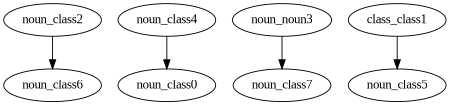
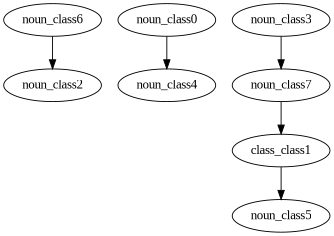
  digraph {
    fontname="Liberation Serif"
    odds=0
    node [fontname="Liberation Serif"]
    edge [fontname="Liberation Serif" twoway=1]
    noun_class2 [necessitates="[noun_class1]" uncorrelated_retention=0.3]
    noun_class6 [necessitates="[noun_class1, noun_class2, noun_class3, noun_class4, noun_class5]" uncorrelated_retention=0.023809]
    noun_class4 [necessitates="[noun_class1, noun_class2, noun_class3]" uncorrelated_retention=0.05]
    noun_class0
-   noun_class3 [necessitates="[noun_class1, noun_class2]" uncorrelated_retention=0.125 label=noun_noun3]
+   noun_class3 [necessitates="[noun_class1, noun_class2]" uncorrelated_retention=0.125]
    noun_class7 [necessitates="[noun_class1, noun_class2, noun_class3, noun_class4, noun_class5, noun_class6]" uncorrelated_retention=0.017857]
    n7 [label=class_class1]
    noun_class5 [necessitates="[noun_class1, noun_class2, noun_class3, noun_class4]" uncorrelated_retention=0.033333]
-   noun_class2 -> noun_class6
-   noun_class4 -> noun_class0
+   noun_class6 -> noun_class2
+   noun_class0 -> noun_class4
    noun_class3 -> noun_class7
+   noun_class7 -> n7
    n7 -> noun_class5
  }
